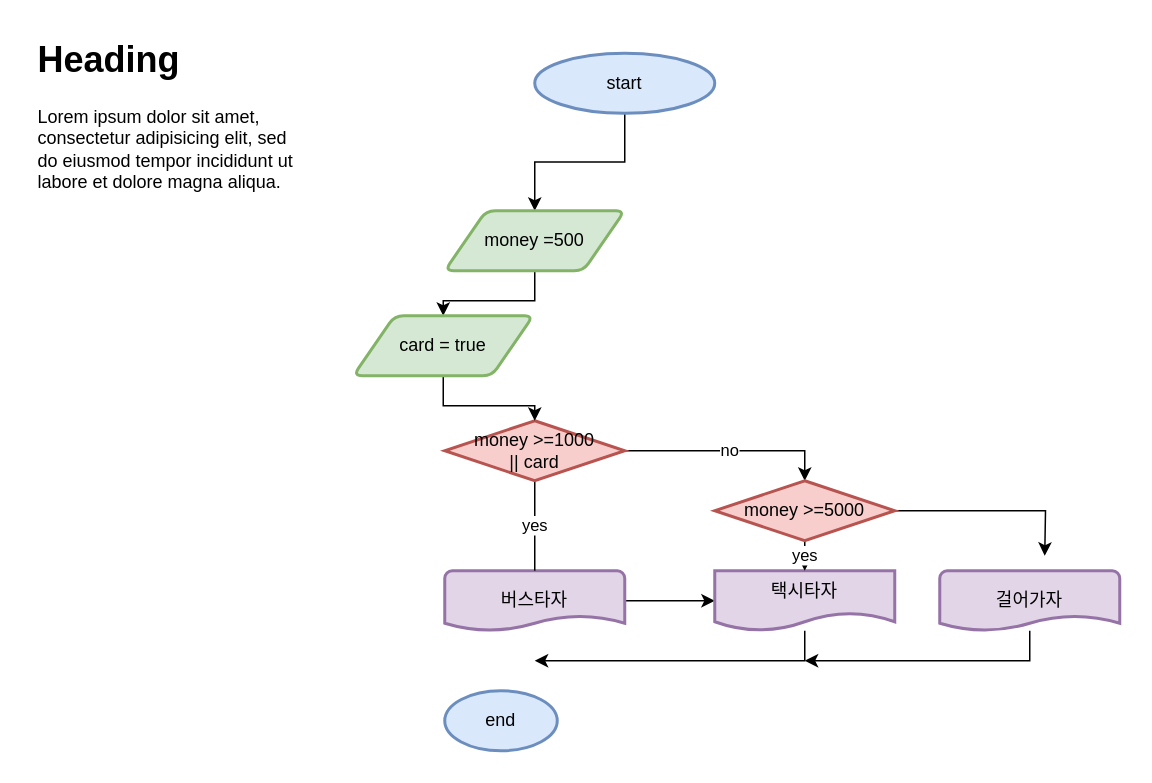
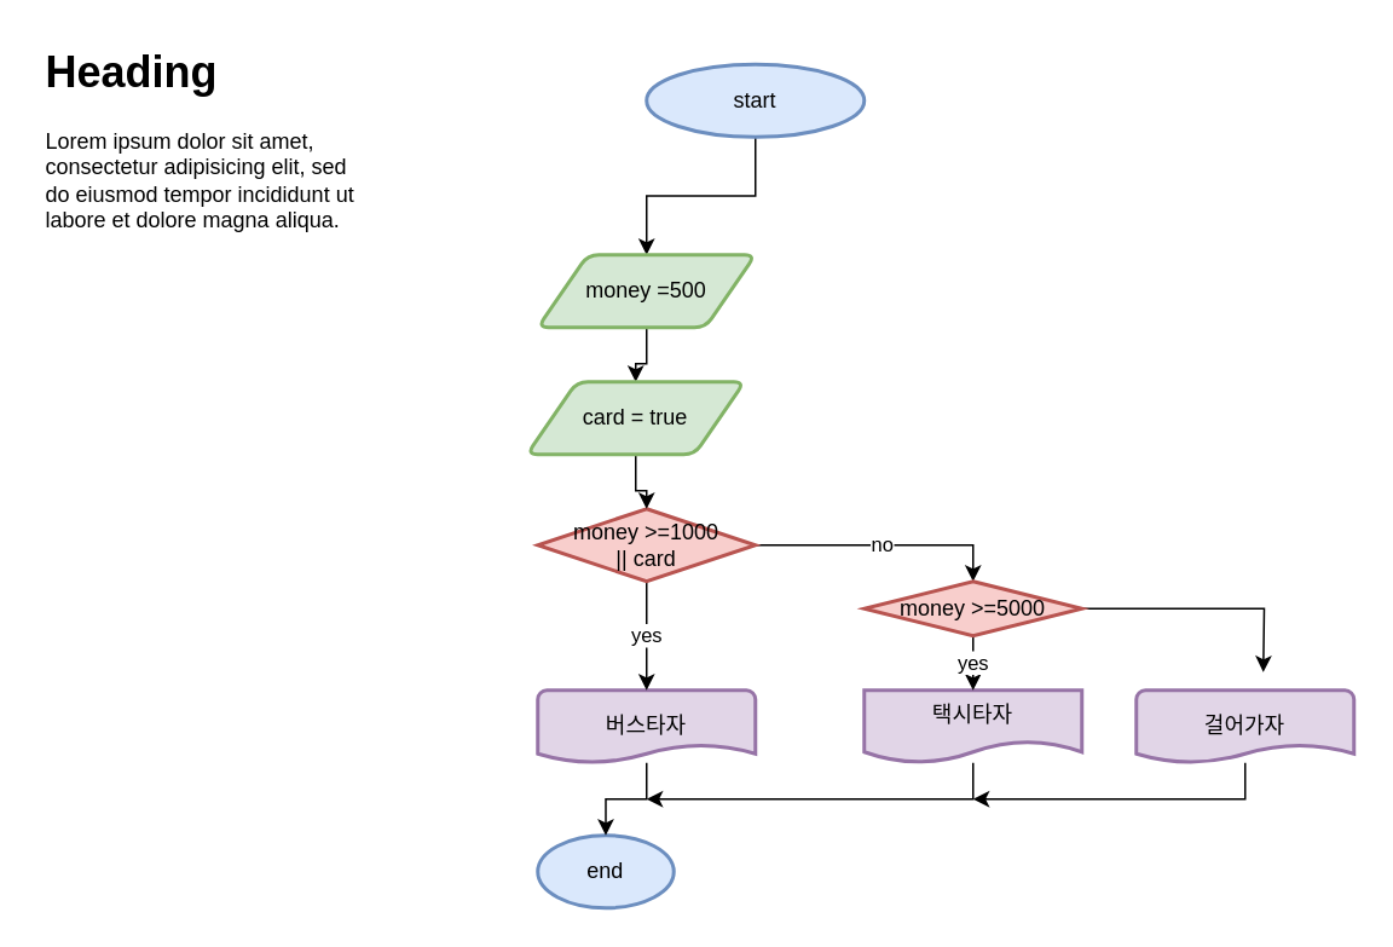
  <mxCell id="0" />
  <mxCell id="1" parent="0" />
  <mxCell id="2" value="&lt;h1&gt;Heading&lt;/h1&gt;&lt;p&gt;Lorem ipsum dolor sit amet, consectetur adipisicing elit, sed do eiusmod tempor incididunt ut labore et dolore magna aliqua.&lt;/p&gt;" style="text;html=1;strokeColor=none;fillColor=none;spacing=5;spacingTop=-20;whiteSpace=wrap;overflow=hidden;rounded=0;" vertex="1" parent="1"><mxGeometry x="20" y="20" width="190" height="120" as="geometry" /></mxCell>
  <mxCell id="3" style="edgeStyle=orthogonalEdgeStyle;rounded=0;orthogonalLoop=1;jettySize=auto;html=1;exitX=0.5;exitY=1;exitDx=0;exitDy=0;exitPerimeter=0;entryX=0.5;entryY=0;entryDx=0;entryDy=0;" edge="1" parent="1" source="4" target="9"><mxGeometry relative="1" as="geometry" /></mxCell>
  <mxCell id="4" value="start" style="strokeWidth=2;html=1;shape=mxgraph.flowchart.start_1;whiteSpace=wrap;fillColor=#dae8fc;strokeColor=#6c8ebf;" vertex="1" parent="1"><mxGeometry x="356" y="35" width="120" height="40" as="geometry" /></mxCell>
  <mxCell id="5" value="end" style="strokeWidth=2;html=1;shape=mxgraph.flowchart.start_1;whiteSpace=wrap;fillColor=#dae8fc;strokeColor=#6c8ebf;" vertex="1" parent="1"><mxGeometry x="296" y="460" width="75" height="40" as="geometry" /></mxCell>
- <mxCell id="6" style="edgeStyle=orthogonalEdgeStyle;rounded=0;orthogonalLoop=1;jettySize=auto;html=1;" edge="1" parent="1" source="7" target="14"><mxGeometry relative="1" as="geometry" /></mxCell>
+ <mxCell id="6" style="edgeStyle=orthogonalEdgeStyle;rounded=0;orthogonalLoop=1;jettySize=auto;html=1;entryX=0.5;entryY=0;entryDx=0;entryDy=0;entryPerimeter=0;" edge="1" parent="1" source="7" target="5"><mxGeometry relative="1" as="geometry" /></mxCell>
  <mxCell id="7" value="버스타자" style="strokeWidth=2;html=1;shape=mxgraph.flowchart.document2;whiteSpace=wrap;size=0.25;fillColor=#e1d5e7;strokeColor=#9673a6;" vertex="1" parent="1"><mxGeometry x="296" y="380" width="120" height="40" as="geometry" /></mxCell>
  <mxCell id="8" value="" style="edgeStyle=orthogonalEdgeStyle;rounded=0;orthogonalLoop=1;jettySize=auto;html=1;" edge="1" parent="1" source="9" target="21"><mxGeometry relative="1" as="geometry" /></mxCell>
  <mxCell id="9" value="money =500" style="shape=parallelogram;html=1;strokeWidth=2;perimeter=parallelogramPerimeter;whiteSpace=wrap;rounded=1;arcSize=12;size=0.23;fillColor=#d5e8d4;strokeColor=#82b366;" vertex="1" parent="1"><mxGeometry x="296" y="140" width="120" height="40" as="geometry" /></mxCell>
  <mxCell id="10" value="no" style="edgeStyle=orthogonalEdgeStyle;rounded=0;orthogonalLoop=1;jettySize=auto;html=1;entryX=0.5;entryY=0;entryDx=0;entryDy=0;entryPerimeter=0;" edge="1" parent="1" source="12" target="17"><mxGeometry relative="1" as="geometry" /></mxCell>
- <mxCell id="11" value="yes" style="edgeStyle=orthogonalEdgeStyle;rounded=0;orthogonalLoop=1;jettySize=auto;html=1;entryX=0.5;entryY=0;entryDx=0;entryDy=0;entryPerimeter=0;endArrow=none;" edge="1" parent="1" source="12" target="7"><mxGeometry relative="1" as="geometry" /></mxCell>
+ <mxCell id="11" value="yes" style="edgeStyle=orthogonalEdgeStyle;rounded=0;orthogonalLoop=1;jettySize=auto;html=1;entryX=0.5;entryY=0;entryDx=0;entryDy=0;entryPerimeter=0;" edge="1" parent="1" source="12" target="7"><mxGeometry relative="1" as="geometry" /></mxCell>
  <mxCell id="12" value="money &amp;gt;=1000&lt;br&gt;|| card" style="strokeWidth=2;html=1;shape=mxgraph.flowchart.decision;whiteSpace=wrap;fillColor=#f8cecc;strokeColor=#b85450;" vertex="1" parent="1"><mxGeometry x="296" y="280" width="120" height="40" as="geometry" /></mxCell>
  <mxCell id="13" style="edgeStyle=orthogonalEdgeStyle;rounded=0;orthogonalLoop=1;jettySize=auto;html=1;" edge="1" parent="1" source="14"><mxGeometry relative="1" as="geometry"><mxPoint x="356" y="440" as="targetPoint" /><Array as="points"><mxPoint x="536" y="440" /></Array></mxGeometry></mxCell>
  <mxCell id="14" value="택시타자" style="shape=document;whiteSpace=wrap;html=1;boundedLbl=1;strokeWidth=2;fillColor=#e1d5e7;strokeColor=#9673a6;" vertex="1" parent="1"><mxGeometry x="476" y="380" width="120" height="40" as="geometry" /></mxCell>
  <mxCell id="15" value="yes" style="edgeStyle=orthogonalEdgeStyle;rounded=0;orthogonalLoop=1;jettySize=auto;html=1;exitX=0.5;exitY=1;exitDx=0;exitDy=0;exitPerimeter=0;entryX=0.5;entryY=0;entryDx=0;entryDy=0;" edge="1" parent="1" source="17" target="14"><mxGeometry relative="1" as="geometry" /></mxCell>
  <mxCell id="16" style="edgeStyle=orthogonalEdgeStyle;rounded=0;orthogonalLoop=1;jettySize=auto;html=1;" edge="1" parent="1" source="17"><mxGeometry relative="1" as="geometry"><mxPoint x="696" y="370" as="targetPoint" /></mxGeometry></mxCell>
- <mxCell id="17" value="money &amp;gt;=5000" style="strokeWidth=2;html=1;shape=mxgraph.flowchart.decision;whiteSpace=wrap;fillColor=#f8cecc;strokeColor=#b85450;" vertex="1" parent="1"><mxGeometry x="476" y="320" width="120" height="40" as="geometry" /></mxCell>
+ <mxCell id="17" value="money &amp;gt;=5000" style="strokeWidth=2;html=1;shape=mxgraph.flowchart.decision;whiteSpace=wrap;fillColor=#f8cecc;strokeColor=#b85450;" vertex="1" parent="1"><mxGeometry x="476" y="320" width="120" height="30" as="geometry" /></mxCell>
  <mxCell id="18" style="edgeStyle=orthogonalEdgeStyle;rounded=0;orthogonalLoop=1;jettySize=auto;html=1;" edge="1" parent="1" source="19"><mxGeometry relative="1" as="geometry"><mxPoint x="536" y="440" as="targetPoint" /><Array as="points"><mxPoint x="686" y="440" /></Array></mxGeometry></mxCell>
  <mxCell id="19" value="걸어가자" style="strokeWidth=2;html=1;shape=mxgraph.flowchart.document2;whiteSpace=wrap;size=0.25;fillColor=#e1d5e7;strokeColor=#9673a6;" vertex="1" parent="1"><mxGeometry x="626" y="380" width="120" height="40" as="geometry" /></mxCell>
  <mxCell id="20" style="edgeStyle=orthogonalEdgeStyle;rounded=0;orthogonalLoop=1;jettySize=auto;html=1;entryX=0.5;entryY=0;entryDx=0;entryDy=0;entryPerimeter=0;" edge="1" parent="1" source="21" target="12"><mxGeometry relative="1" as="geometry" /></mxCell>
- <mxCell id="21" value="card = true" style="shape=parallelogram;html=1;strokeWidth=2;perimeter=parallelogramPerimeter;whiteSpace=wrap;rounded=1;arcSize=12;size=0.23;fillColor=#d5e8d4;strokeColor=#82b366;" vertex="1" parent="1"><mxGeometry x="235" y="210" width="120" height="40" as="geometry" /></mxCell>
+ <mxCell id="21" value="card = true" style="shape=parallelogram;html=1;strokeWidth=2;perimeter=parallelogramPerimeter;whiteSpace=wrap;rounded=1;arcSize=12;size=0.23;fillColor=#d5e8d4;strokeColor=#82b366;" vertex="1" parent="1"><mxGeometry x="290" y="210" width="120" height="40" as="geometry" /></mxCell>
